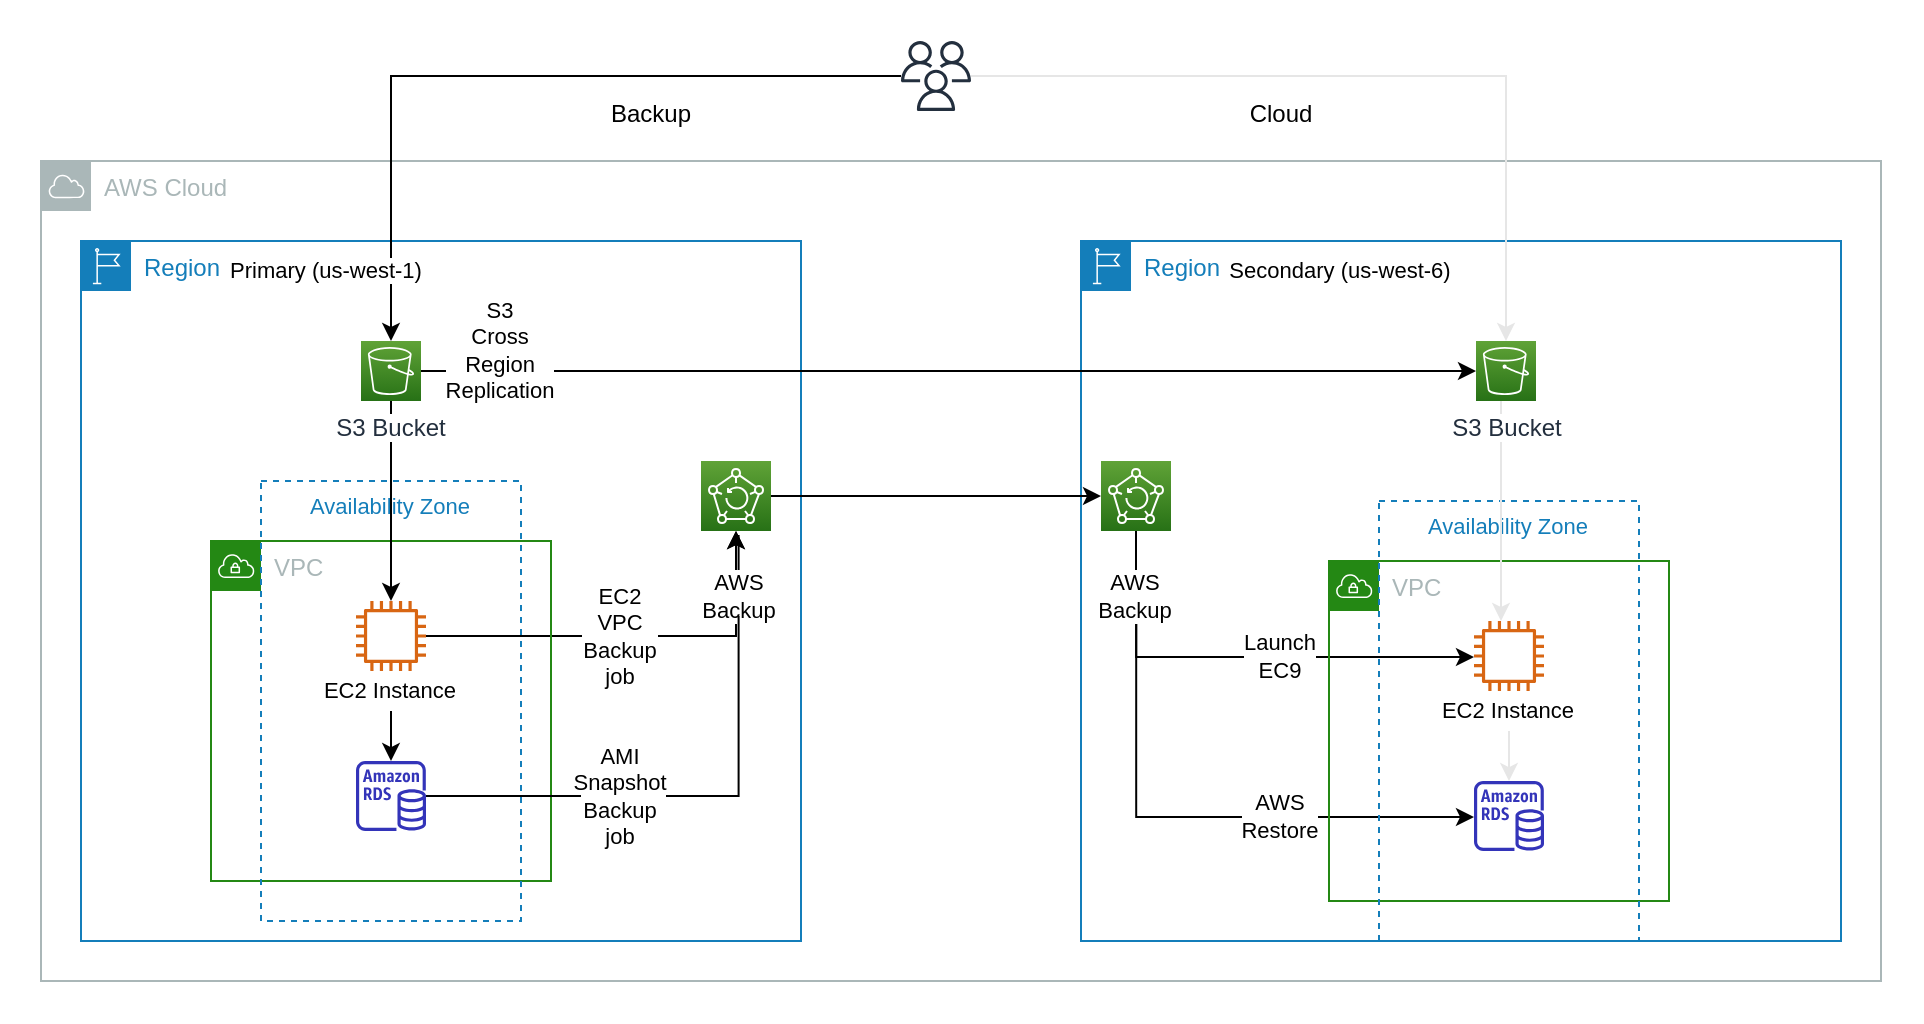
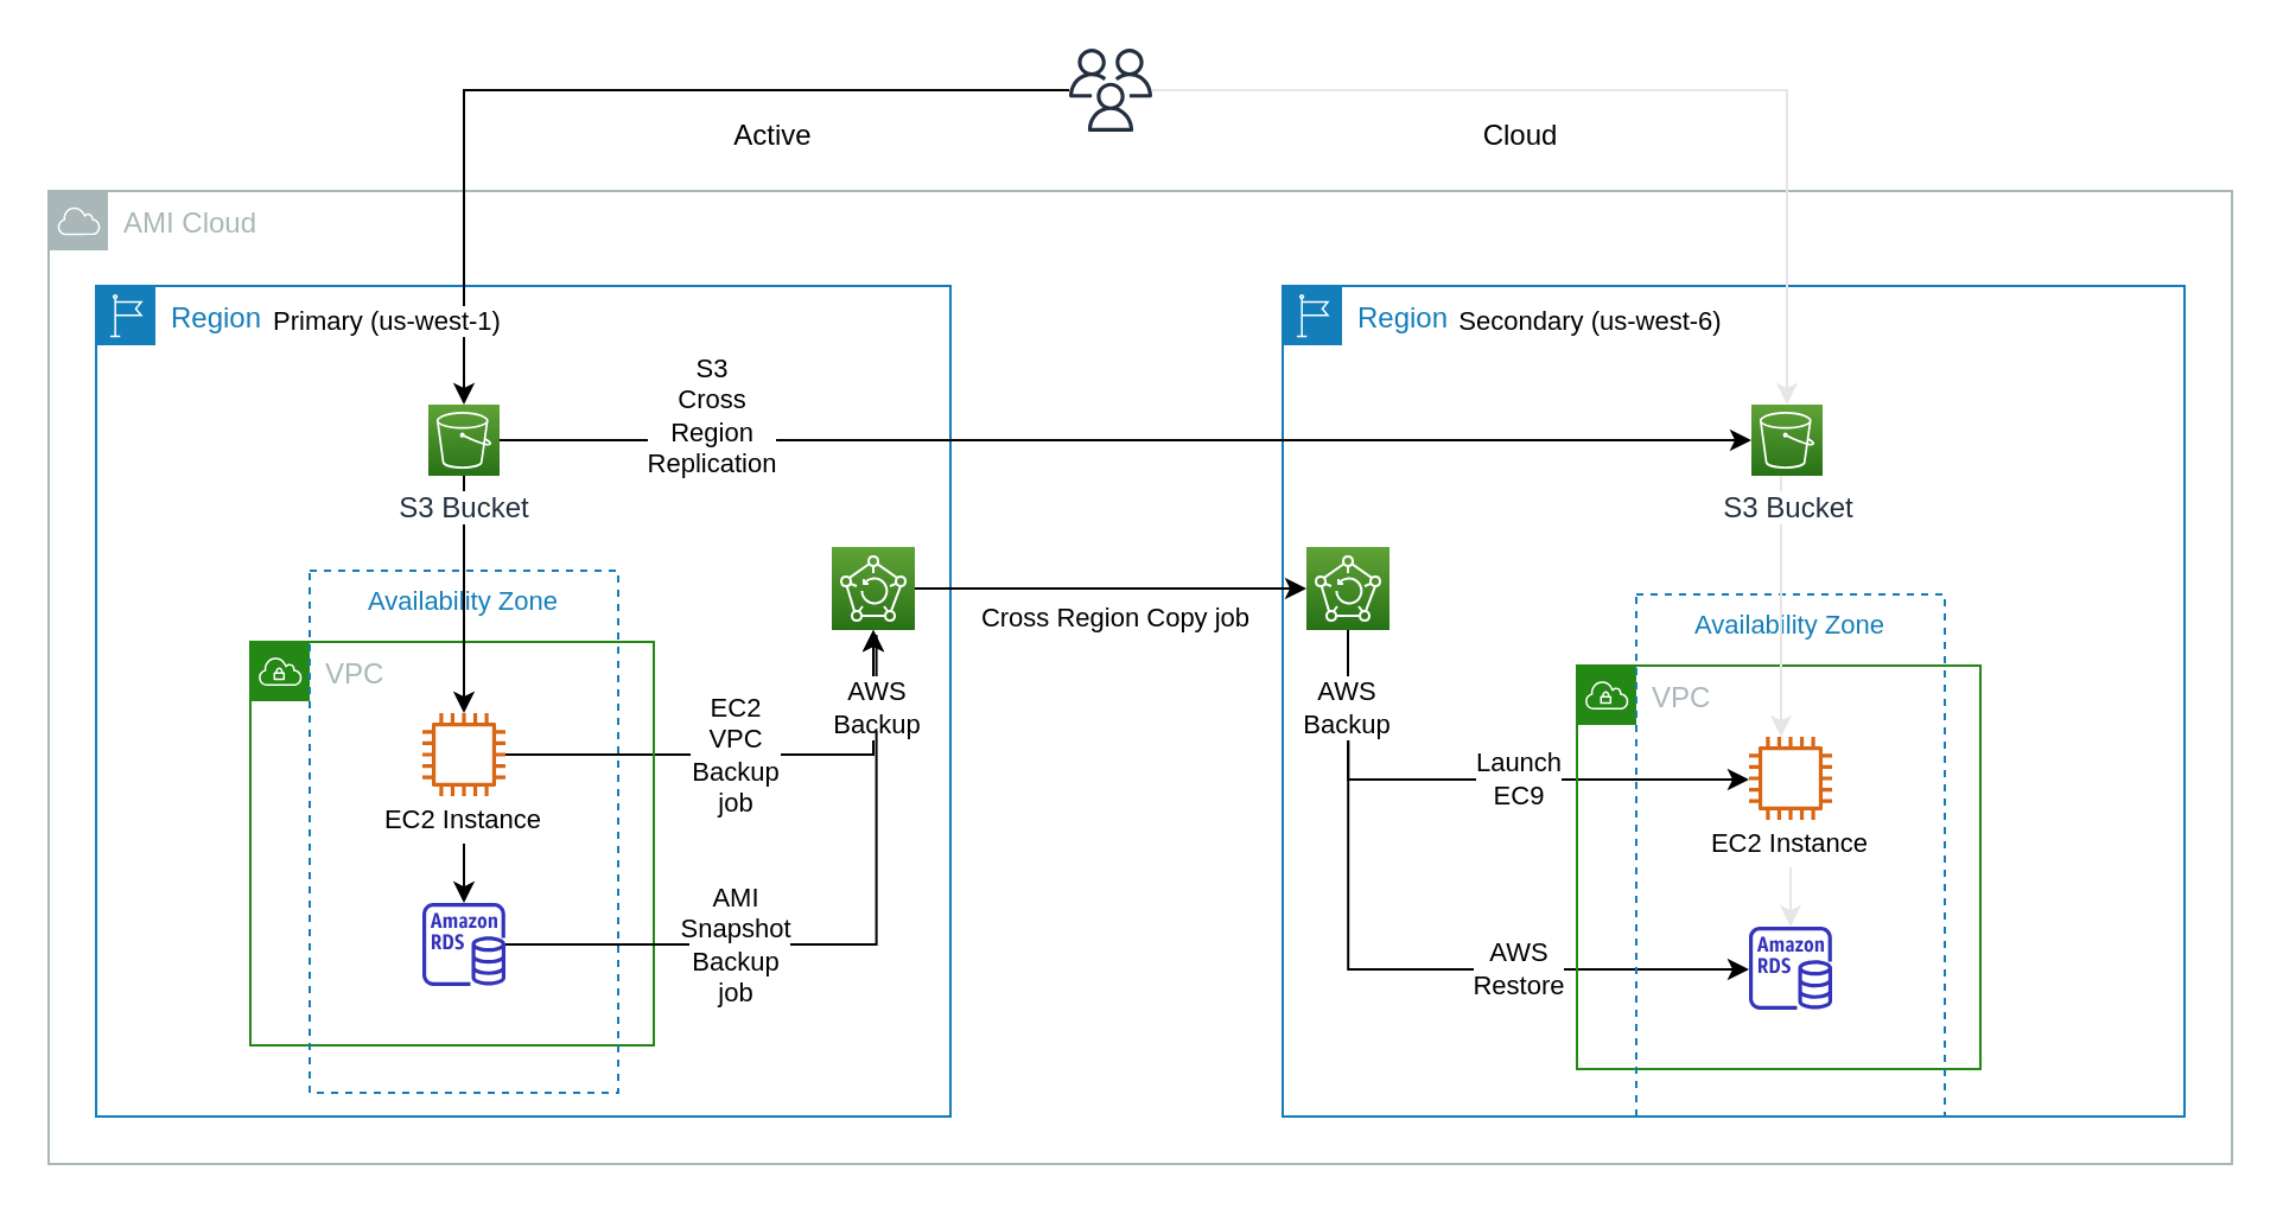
  <mxCell id="0" />
  <mxCell id="1" parent="0" />
  <mxCell id="2" style="edgeStyle=orthogonalEdgeStyle;rounded=0;orthogonalLoop=1;jettySize=auto;html=1;fontSize=11;" parent="1" source="28" target="8" edge="1"><mxGeometry relative="1" as="geometry" /></mxCell>
- <mxCell id="3" value="AWS Cloud" style="outlineConnect=0;gradientColor=none;html=1;whiteSpace=wrap;fontSize=12;fontStyle=0;shape=mxgraph.aws4.group;grIcon=mxgraph.aws4.group_aws_cloud;strokeColor=#AAB7B8;fillColor=none;verticalAlign=top;align=left;spacingLeft=30;fontColor=#AAB7B8;dashed=0;" parent="1" vertex="1"><mxGeometry x="20" y="80" width="920" height="410" as="geometry" /></mxCell>
+ <mxCell id="3" value="AMI Cloud" style="outlineConnect=0;gradientColor=none;html=1;whiteSpace=wrap;fontSize=12;fontStyle=0;shape=mxgraph.aws4.group;grIcon=mxgraph.aws4.group_aws_cloud;strokeColor=#AAB7B8;fillColor=none;verticalAlign=top;align=left;spacingLeft=30;fontColor=#AAB7B8;dashed=0;" parent="1" vertex="1"><mxGeometry x="20" y="80" width="920" height="410" as="geometry" /></mxCell>
  <mxCell id="4" value="Region" style="points=[[0,0],[0.25,0],[0.5,0],[0.75,0],[1,0],[1,0.25],[1,0.5],[1,0.75],[1,1],[0.75,1],[0.5,1],[0.25,1],[0,1],[0,0.75],[0,0.5],[0,0.25]];outlineConnect=0;gradientColor=none;html=1;whiteSpace=wrap;fontSize=12;fontStyle=0;shape=mxgraph.aws4.group;grIcon=mxgraph.aws4.group_region;strokeColor=#147EBA;fillColor=none;verticalAlign=top;align=left;spacingLeft=30;fontColor=#147EBA;dashed=0;" parent="1" vertex="1"><mxGeometry x="40" y="120" width="360" height="350" as="geometry" /></mxCell>
  <mxCell id="5" value="Region" style="points=[[0,0],[0.25,0],[0.5,0],[0.75,0],[1,0],[1,0.25],[1,0.5],[1,0.75],[1,1],[0.75,1],[0.5,1],[0.25,1],[0,1],[0,0.75],[0,0.5],[0,0.25]];outlineConnect=0;gradientColor=none;html=1;whiteSpace=wrap;fontSize=12;fontStyle=0;shape=mxgraph.aws4.group;grIcon=mxgraph.aws4.group_region;strokeColor=#147EBA;fillColor=none;verticalAlign=top;align=left;spacingLeft=30;fontColor=#147EBA;dashed=0;" parent="1" vertex="1"><mxGeometry x="540" y="120" width="380" height="350" as="geometry" /></mxCell>
  <mxCell id="6" style="edgeStyle=orthogonalEdgeStyle;rounded=0;orthogonalLoop=1;jettySize=auto;html=1;fontSize=11;entryX=0;entryY=0.5;entryDx=0;entryDy=0;" parent="1" source="30" target="21" edge="1"><mxGeometry relative="1" as="geometry" /></mxCell>
  <mxCell id="7" style="edgeStyle=orthogonalEdgeStyle;rounded=0;orthogonalLoop=1;jettySize=auto;html=1;fontSize=11;" parent="1" source="8" target="12" edge="1"><mxGeometry relative="1" as="geometry" /></mxCell>
  <mxCell id="8" value="" style="outlineConnect=0;fontColor=#232F3E;gradientColor=#60A337;gradientDirection=north;fillColor=#277116;strokeColor=#ffffff;dashed=0;verticalLabelPosition=bottom;verticalAlign=top;align=center;html=1;fontSize=12;fontStyle=0;aspect=fixed;shape=mxgraph.aws4.resourceIcon;resIcon=mxgraph.aws4.backup;" parent="1" vertex="1"><mxGeometry x="350" y="230" width="35" height="35" as="geometry" /></mxCell>
  <mxCell id="9" style="edgeStyle=orthogonalEdgeStyle;rounded=0;orthogonalLoop=1;jettySize=auto;html=1;endArrow=classic;endFill=1;fontSize=11;" parent="1" source="41" target="19" edge="1"><mxGeometry relative="1" as="geometry"><Array as="points"><mxPoint x="568" y="328" /></Array></mxGeometry></mxCell>
  <mxCell id="10" style="edgeStyle=orthogonalEdgeStyle;rounded=0;orthogonalLoop=1;jettySize=auto;html=1;endArrow=classic;endFill=1;fontSize=11;" parent="1" source="41" target="22" edge="1"><mxGeometry relative="1" as="geometry"><Array as="points"><mxPoint x="568" y="408" /></Array></mxGeometry></mxCell>
  <mxCell id="11" value="" style="edgeStyle=orthogonalEdgeStyle;rounded=0;orthogonalLoop=1;jettySize=auto;html=1;endArrow=none;endFill=0;fontSize=11;entryX=0.5;entryY=0;entryDx=0;entryDy=0;" parent="1" source="12" target="41" edge="1"><mxGeometry relative="1" as="geometry"><mxPoint x="567.5" y="345" as="targetPoint" /></mxGeometry></mxCell>
  <mxCell id="12" value="" style="outlineConnect=0;fontColor=#232F3E;gradientColor=#60A337;gradientDirection=north;fillColor=#277116;strokeColor=#ffffff;dashed=0;verticalLabelPosition=bottom;verticalAlign=top;align=center;html=1;fontSize=12;fontStyle=0;aspect=fixed;shape=mxgraph.aws4.resourceIcon;resIcon=mxgraph.aws4.backup;" parent="1" vertex="1"><mxGeometry x="550" y="230" width="35" height="35" as="geometry" /></mxCell>
  <mxCell id="13" value="Secondary (us-west-6)" style="text;html=1;strokeColor=none;fillColor=none;align=center;verticalAlign=middle;whiteSpace=wrap;rounded=0;fontSize=11;" parent="1" vertex="1"><mxGeometry x="610" y="120" width="120" height="30" as="geometry" /></mxCell>
  <mxCell id="14" value="EC2 VPC&lt;br&gt;Backup job" style="text;html=1;strokeColor=none;fillColor=none;align=center;verticalAlign=middle;whiteSpace=wrap;rounded=0;fontSize=11;labelBackgroundColor=#ffffff;" parent="1" vertex="1"><mxGeometry x="290" y="307.5" width="40" height="20" as="geometry" /></mxCell>
- <mxCell id="15" value="S3&lt;br&gt;Cross Region&lt;br&gt;Replication" style="text;html=1;strokeColor=none;fillColor=none;align=center;verticalAlign=middle;whiteSpace=wrap;rounded=0;fontSize=11;labelBackgroundColor=#ffffff;" parent="1" vertex="1"><mxGeometry x="230" y="165" width="40" height="20" as="geometry" /></mxCell>
+ <mxCell id="15" value="S3&lt;br&gt;Cross Region&lt;br&gt;Replication" style="text;html=1;strokeColor=none;fillColor=none;align=center;verticalAlign=middle;whiteSpace=wrap;rounded=0;fontSize=11;labelBackgroundColor=#ffffff;" parent="1" vertex="1"><mxGeometry x="280" y="165" width="40" height="20" as="geometry" /></mxCell>
  <mxCell id="16" value="" style="group" parent="1" vertex="1" connectable="0"><mxGeometry x="664" y="170" width="170" height="300" as="geometry" /></mxCell>
  <mxCell id="17" value="VPC" style="points=[[0,0],[0.25,0],[0.5,0],[0.75,0],[1,0],[1,0.25],[1,0.5],[1,0.75],[1,1],[0.75,1],[0.5,1],[0.25,1],[0,1],[0,0.75],[0,0.5],[0,0.25]];outlineConnect=0;gradientColor=none;html=1;whiteSpace=wrap;fontSize=12;fontStyle=0;shape=mxgraph.aws4.group;grIcon=mxgraph.aws4.group_vpc;strokeColor=#248814;fillColor=none;verticalAlign=top;align=left;spacingLeft=30;fontColor=#AAB7B8;dashed=0;" parent="16" vertex="1"><mxGeometry y="110" width="170" height="170" as="geometry" /></mxCell>
  <mxCell id="18" value="Availability Zone" style="fillColor=none;strokeColor=#147EBA;dashed=1;verticalAlign=top;fontStyle=0;fontColor=#147EBA;fontSize=11;" parent="16" vertex="1"><mxGeometry x="25" y="80" width="130" height="220" as="geometry" /></mxCell>
  <mxCell id="19" value="" style="outlineConnect=0;fontColor=#232F3E;gradientColor=none;fillColor=#D86613;strokeColor=none;dashed=0;verticalLabelPosition=bottom;verticalAlign=top;align=center;html=1;fontSize=12;fontStyle=0;aspect=fixed;pointerEvents=1;shape=mxgraph.aws4.instance2;" parent="16" vertex="1"><mxGeometry x="72.5" y="140" width="35" height="35" as="geometry" /></mxCell>
  <mxCell id="20" value="" style="edgeStyle=orthogonalEdgeStyle;rounded=0;orthogonalLoop=1;jettySize=auto;html=1;strokeColor=#e6e6e6;" parent="16" source="21" edge="1"><mxGeometry relative="1" as="geometry"><mxPoint x="86" y="140" as="targetPoint" /><Array as="points"><mxPoint x="86" y="40" /><mxPoint x="86" y="40" /></Array></mxGeometry></mxCell>
  <mxCell id="21" value="S3 Bucket" style="outlineConnect=0;fontColor=#232F3E;gradientColor=#60A337;gradientDirection=north;fillColor=#277116;strokeColor=#ffffff;dashed=0;verticalLabelPosition=bottom;verticalAlign=top;align=center;html=1;fontSize=12;fontStyle=0;aspect=fixed;shape=mxgraph.aws4.resourceIcon;resIcon=mxgraph.aws4.s3;labelBackgroundColor=#ffffff;" parent="16" vertex="1"><mxGeometry x="73.5" width="30" height="30" as="geometry" /></mxCell>
  <mxCell id="22" value="" style="outlineConnect=0;fontColor=#232F3E;gradientColor=none;fillColor=#3334B9;strokeColor=none;dashed=0;verticalLabelPosition=bottom;verticalAlign=top;align=center;html=1;fontSize=12;fontStyle=0;aspect=fixed;pointerEvents=1;shape=mxgraph.aws4.rds_instance;" parent="16" vertex="1"><mxGeometry x="72.5" y="220" width="35" height="35" as="geometry" /></mxCell>
  <mxCell id="23" value="" style="edgeStyle=orthogonalEdgeStyle;rounded=0;orthogonalLoop=1;jettySize=auto;html=1;strokeColor=#e6e6e6;" parent="16" source="24" target="22" edge="1"><mxGeometry relative="1" as="geometry"><mxPoint x="90" y="275" as="targetPoint" /></mxGeometry></mxCell>
  <mxCell id="24" value="EC2 Instance" style="text;html=1;strokeColor=none;fillColor=none;align=center;verticalAlign=middle;whiteSpace=wrap;rounded=0;fontSize=11;" parent="16" vertex="1"><mxGeometry x="40" y="175" width="100" height="20" as="geometry" /></mxCell>
+ <mxCell id="25" value="Cross Region Copy job" style="text;html=1;strokeColor=none;fillColor=none;align=center;verticalAlign=middle;whiteSpace=wrap;rounded=0;fontSize=11;" parent="1" vertex="1"><mxGeometry x="400" y="250" width="140" height="20" as="geometry" /></mxCell>
  <mxCell id="26" value="VPC" style="points=[[0,0],[0.25,0],[0.5,0],[0.75,0],[1,0],[1,0.25],[1,0.5],[1,0.75],[1,1],[0.75,1],[0.5,1],[0.25,1],[0,1],[0,0.75],[0,0.5],[0,0.25]];outlineConnect=0;gradientColor=none;html=1;whiteSpace=wrap;fontSize=12;fontStyle=0;shape=mxgraph.aws4.group;grIcon=mxgraph.aws4.group_vpc;strokeColor=#248814;fillColor=none;verticalAlign=top;align=left;spacingLeft=30;fontColor=#AAB7B8;dashed=0;" parent="1" vertex="1"><mxGeometry x="105" y="270" width="170" height="170" as="geometry" /></mxCell>
  <mxCell id="27" value="Availability Zone" style="fillColor=none;strokeColor=#147EBA;dashed=1;verticalAlign=top;fontStyle=0;fontColor=#147EBA;fontSize=11;" parent="1" vertex="1"><mxGeometry x="130" y="240" width="130" height="220" as="geometry" /></mxCell>
  <mxCell id="28" value="" style="outlineConnect=0;fontColor=#232F3E;gradientColor=none;fillColor=#D86613;strokeColor=none;dashed=0;verticalLabelPosition=bottom;verticalAlign=top;align=center;html=1;fontSize=12;fontStyle=0;aspect=fixed;pointerEvents=1;shape=mxgraph.aws4.instance2;" parent="1" vertex="1"><mxGeometry x="177.5" y="300" width="35" height="35" as="geometry" /></mxCell>
  <mxCell id="29" value="" style="edgeStyle=orthogonalEdgeStyle;rounded=0;orthogonalLoop=1;jettySize=auto;html=1;" parent="1" source="30" target="28" edge="1"><mxGeometry relative="1" as="geometry" /></mxCell>
  <mxCell id="30" value="S3 Bucket" style="outlineConnect=0;fontColor=#232F3E;gradientColor=#60A337;gradientDirection=north;fillColor=#277116;strokeColor=#ffffff;dashed=0;verticalLabelPosition=bottom;verticalAlign=top;align=center;html=1;fontSize=12;fontStyle=0;aspect=fixed;shape=mxgraph.aws4.resourceIcon;resIcon=mxgraph.aws4.s3;labelBackgroundColor=#ffffff;" parent="1" vertex="1"><mxGeometry x="180" y="170" width="30" height="30" as="geometry" /></mxCell>
  <mxCell id="31" style="edgeStyle=orthogonalEdgeStyle;rounded=0;orthogonalLoop=1;jettySize=auto;html=1;fontSize=11;" parent="1" source="35" target="8" edge="1"><mxGeometry relative="1" as="geometry" /></mxCell>
  <mxCell id="32" value="" style="outlineConnect=0;fontColor=#232F3E;gradientColor=none;fillColor=#3334B9;strokeColor=none;dashed=0;verticalLabelPosition=bottom;verticalAlign=top;align=center;html=1;fontSize=12;fontStyle=0;aspect=fixed;pointerEvents=1;shape=mxgraph.aws4.rds_instance;" parent="1" vertex="1"><mxGeometry x="177.5" y="380" width="35" height="35" as="geometry" /></mxCell>
  <mxCell id="33" value="" style="edgeStyle=orthogonalEdgeStyle;rounded=0;orthogonalLoop=1;jettySize=auto;html=1;" parent="1" source="34" target="32" edge="1"><mxGeometry relative="1" as="geometry"><mxPoint x="195" y="435" as="targetPoint" /></mxGeometry></mxCell>
  <mxCell id="34" value="EC2 Instance" style="text;html=1;strokeColor=none;fillColor=none;align=center;verticalAlign=middle;whiteSpace=wrap;rounded=0;fontSize=11;" parent="1" vertex="1"><mxGeometry x="145" y="335" width="100" height="20" as="geometry" /></mxCell>
  <mxCell id="35" value="AWS&lt;br&gt;Backup" style="text;html=1;strokeColor=none;fillColor=none;align=center;verticalAlign=middle;whiteSpace=wrap;rounded=0;fontSize=11;labelBackgroundColor=#ffffff;" parent="1" vertex="1"><mxGeometry x="347.5" y="287.5" width="42.5" height="20" as="geometry" /></mxCell>
  <mxCell id="36" style="edgeStyle=orthogonalEdgeStyle;rounded=0;orthogonalLoop=1;jettySize=auto;html=1;fontSize=11;endArrow=none;endFill=0;" parent="1" source="39" target="35" edge="1"><mxGeometry relative="1" as="geometry"><mxPoint x="212.5" y="398" as="sourcePoint" /><mxPoint x="368" y="265" as="targetPoint" /></mxGeometry></mxCell>
  <mxCell id="37" value="Launch&lt;br&gt;EC9" style="text;html=1;strokeColor=none;fillColor=none;align=center;verticalAlign=middle;whiteSpace=wrap;rounded=0;fontSize=11;labelBackgroundColor=#ffffff;" parent="1" vertex="1"><mxGeometry x="620" y="315" width="40" height="25" as="geometry" /></mxCell>
  <mxCell id="38" value="AWS&lt;br&gt;Restore" style="text;html=1;strokeColor=none;fillColor=none;align=center;verticalAlign=middle;whiteSpace=wrap;rounded=0;fontSize=11;labelBackgroundColor=#ffffff;" parent="1" vertex="1"><mxGeometry x="620" y="395" width="40" height="25" as="geometry" /></mxCell>
  <mxCell id="39" value="AMI&lt;br&gt;Snapshot&lt;br&gt;Backup&lt;br&gt;job" style="text;html=1;strokeColor=none;fillColor=none;align=center;verticalAlign=middle;whiteSpace=wrap;rounded=0;fontSize=11;labelBackgroundColor=#ffffff;" parent="1" vertex="1"><mxGeometry x="290" y="387.5" width="40" height="20" as="geometry" /></mxCell>
  <mxCell id="40" style="edgeStyle=orthogonalEdgeStyle;rounded=0;orthogonalLoop=1;jettySize=auto;html=1;fontSize=11;endArrow=none;endFill=0;" parent="1" source="32" target="39" edge="1"><mxGeometry relative="1" as="geometry"><mxPoint x="212.5" y="398" as="sourcePoint" /><mxPoint x="369" y="307.5" as="targetPoint" /></mxGeometry></mxCell>
  <mxCell id="41" value="AWS&lt;br&gt;Backup" style="text;html=1;strokeColor=none;fillColor=none;align=center;verticalAlign=middle;whiteSpace=wrap;rounded=0;fontSize=11;labelBackgroundColor=#ffffff;" parent="1" vertex="1"><mxGeometry x="546.25" y="287.5" width="42.5" height="20" as="geometry" /></mxCell>
  <mxCell id="42" value="" style="edgeStyle=orthogonalEdgeStyle;rounded=0;orthogonalLoop=1;jettySize=auto;html=1;" parent="1" source="44" target="30" edge="1"><mxGeometry relative="1" as="geometry"><mxPoint x="369.935" y="37.5" as="targetPoint" /></mxGeometry></mxCell>
  <mxCell id="43" value="" style="edgeStyle=orthogonalEdgeStyle;rounded=0;orthogonalLoop=1;jettySize=auto;html=1;fontColor=#e6e6e6;strokeColor=#e6e6e6;" parent="1" source="44" target="21" edge="1"><mxGeometry relative="1" as="geometry"><mxPoint x="565.065" y="37.5" as="targetPoint" /></mxGeometry></mxCell>
  <mxCell id="44" value="" style="outlineConnect=0;fontColor=#232F3E;gradientColor=none;fillColor=#232F3E;strokeColor=none;dashed=0;verticalLabelPosition=bottom;verticalAlign=top;align=center;html=1;fontSize=12;fontStyle=0;aspect=fixed;pointerEvents=1;shape=mxgraph.aws4.users;" parent="1" vertex="1"><mxGeometry x="450" y="20" width="35" height="35" as="geometry" /></mxCell>
  <mxCell id="45" value="Primary (us-west-1)" style="text;html=1;strokeColor=none;fillColor=none;align=center;verticalAlign=middle;whiteSpace=wrap;rounded=0;fontSize=11;labelBackgroundColor=#ffffff;" parent="1" vertex="1"><mxGeometry x="112.5" y="120" width="100" height="30" as="geometry" /></mxCell>
- <mxCell id="46" value="Backup" style="text;html=1;align=center;verticalAlign=middle;resizable=0;points=[];autosize=1;" parent="1" vertex="1"><mxGeometry x="300" y="47" width="50" height="20" as="geometry" /></mxCell>
+ <mxCell id="46" value="Active" style="text;html=1;align=center;verticalAlign=middle;resizable=0;points=[];autosize=1;" parent="1" vertex="1"><mxGeometry x="300" y="47" width="50" height="20" as="geometry" /></mxCell>
  <mxCell id="47" value="&lt;font color=&quot;#000000&quot;&gt;Cloud&lt;/font&gt;" style="text;html=1;align=center;verticalAlign=middle;resizable=0;points=[];autosize=1;fontColor=#e6e6e6;" parent="1" vertex="1"><mxGeometry x="610" y="47" width="60" height="20" as="geometry" /></mxCell>
